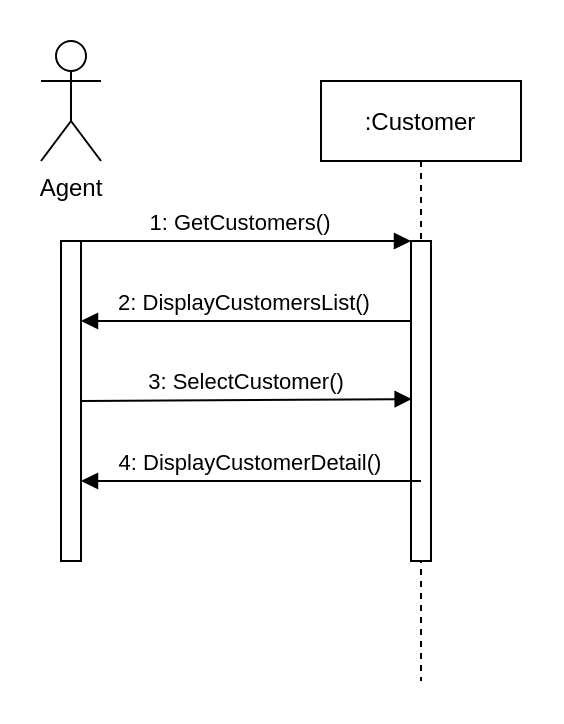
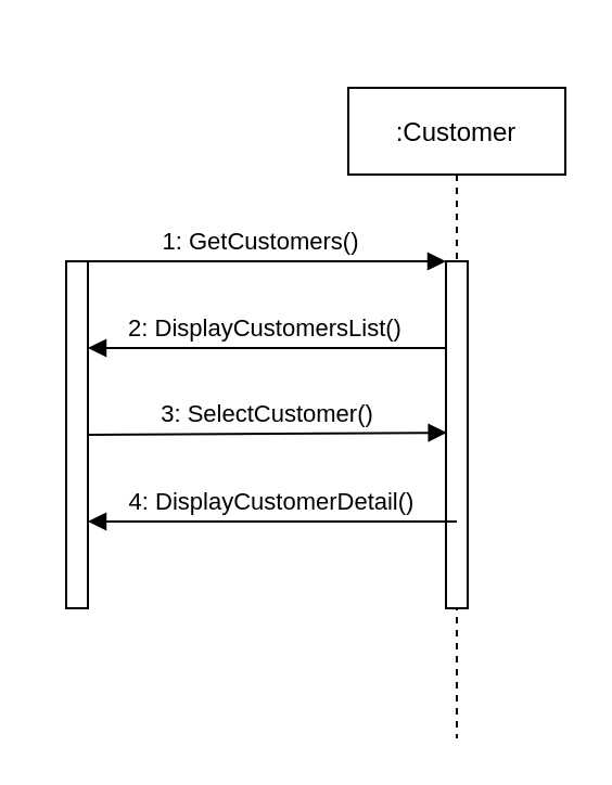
  <mxCell id="0" />
  <mxCell id="1" parent="0" />
  <mxCell id="2" value=":Customer" style="shape=umlLifeline;perimeter=lifelinePerimeter;container=1;collapsible=0;recursiveResize=0;rounded=0;shadow=0;strokeWidth=1;" parent="1" vertex="1"><mxGeometry x="160" y="40" width="100" height="300" as="geometry" /></mxCell>
  <mxCell id="3" value="" style="points=[];perimeter=orthogonalPerimeter;rounded=0;shadow=0;strokeWidth=1;" parent="2" vertex="1"><mxGeometry x="45" y="80" width="10" height="160" as="geometry" /></mxCell>
  <mxCell id="4" value="1: GetCustomers()" style="verticalAlign=bottom;endArrow=block;entryX=0;entryY=0;shadow=0;strokeWidth=1;" parent="1" target="3" edge="1"><mxGeometry relative="1" as="geometry"><mxPoint x="35" y="120" as="sourcePoint" /></mxGeometry></mxCell>
  <mxCell id="5" value="2: DisplayCustomersList()" style="verticalAlign=bottom;endArrow=block;entryX=1;entryY=0;shadow=0;strokeWidth=1;" parent="1" source="3" edge="1"><mxGeometry relative="1" as="geometry"><mxPoint x="100" y="160" as="sourcePoint" /><mxPoint x="40" y="160" as="targetPoint" /></mxGeometry></mxCell>
  <mxCell id="6" value="" style="html=1;points=[];perimeter=orthogonalPerimeter;" vertex="1" parent="1"><mxGeometry x="30" y="120" width="10" height="160" as="geometry" /></mxCell>
- <mxCell id="7" value="Agent" style="shape=umlActor;verticalLabelPosition=bottom;verticalAlign=top;html=1;" vertex="1" parent="1"><mxGeometry x="20" y="20" width="30" height="60" as="geometry" /></mxCell>
  <mxCell id="8" value="3: SelectCustomer()" style="verticalAlign=bottom;endArrow=block;shadow=0;strokeWidth=1;entryX=0.033;entryY=0.494;entryDx=0;entryDy=0;entryPerimeter=0;" edge="1" parent="1" target="3"><mxGeometry relative="1" as="geometry"><mxPoint x="40" y="200" as="sourcePoint" /><mxPoint x="200" y="200" as="targetPoint" /></mxGeometry></mxCell>
  <mxCell id="9" value="4: DisplayCustomerDetail()" style="verticalAlign=bottom;endArrow=block;shadow=0;strokeWidth=1;" edge="1" parent="1"><mxGeometry relative="1" as="geometry"><mxPoint x="210" y="240" as="sourcePoint" /><mxPoint x="40" y="240" as="targetPoint" /></mxGeometry></mxCell>
